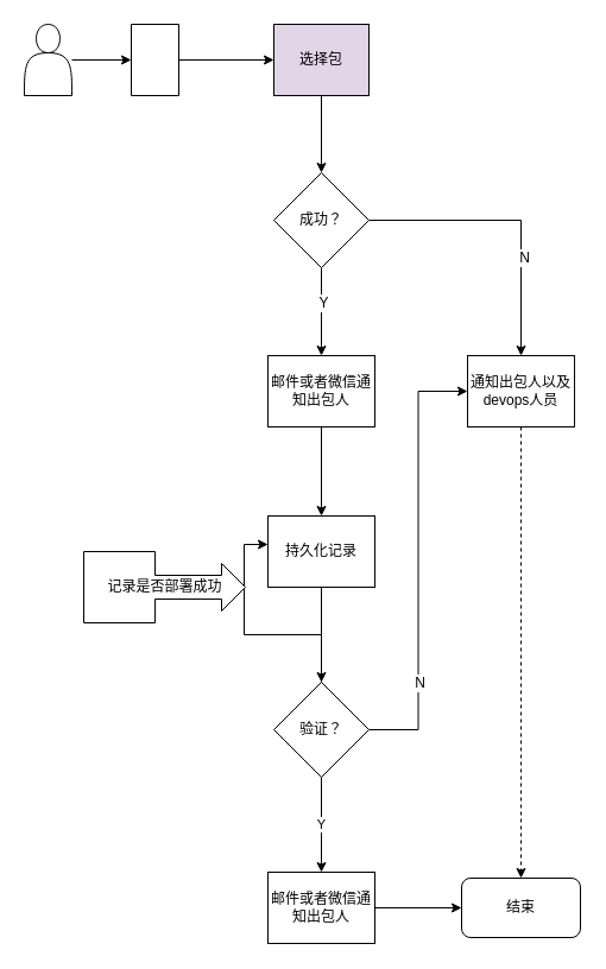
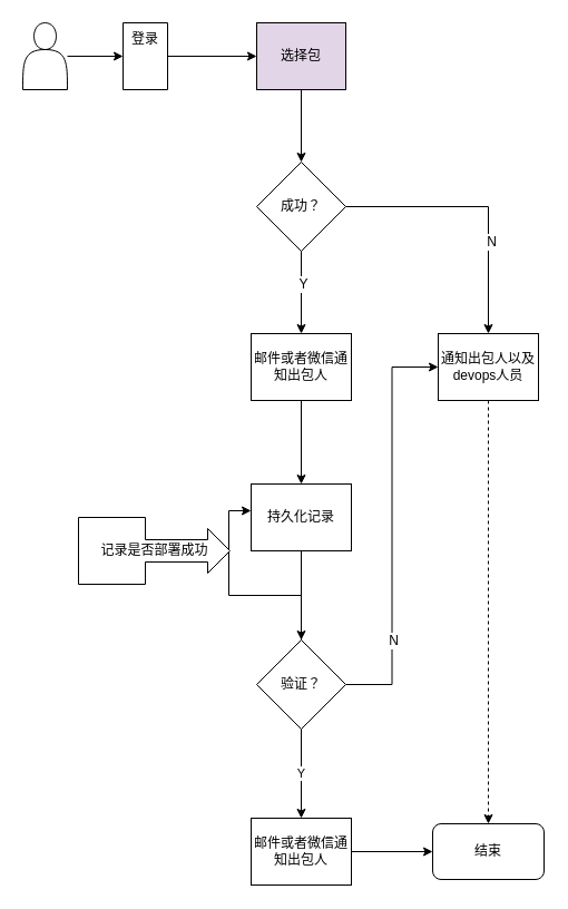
  <mxCell id="0" />
  <mxCell id="1" parent="0" />
  <mxCell id="2" value="" style="edgeStyle=orthogonalEdgeStyle;rounded=0;orthogonalLoop=1;jettySize=auto;html=1;" edge="1" parent="1" source="3" target="5"><mxGeometry relative="1" as="geometry" /></mxCell>
  <mxCell id="3" value="" style="shape=actor;whiteSpace=wrap;html=1;" vertex="1" parent="1"><mxGeometry x="20" y="20" width="40" height="60" as="geometry" /></mxCell>
  <mxCell id="4" value="" style="edgeStyle=orthogonalEdgeStyle;rounded=0;orthogonalLoop=1;jettySize=auto;html=1;" edge="1" parent="1" source="5" target="8"><mxGeometry relative="1" as="geometry" /></mxCell>
  <mxCell id="5" value="" style="verticalLabelPosition=bottom;verticalAlign=top;html=1;shape=mxgraph.basic.rect;fillColor=#ffffff;fillColor2=none;strokeColor=#000000;strokeWidth=1;size=20;indent=5;" vertex="1" parent="1"><mxGeometry x="110" y="20" width="40" height="60" as="geometry" /></mxCell>
+ <mxCell id="6" value="登录" style="text;html=1;strokeColor=none;fillColor=none;align=center;verticalAlign=middle;whiteSpace=wrap;rounded=0;" vertex="1" parent="1"><mxGeometry x="110" y="25" width="40" height="20" as="geometry" /></mxCell>
  <mxCell id="7" value="" style="edgeStyle=orthogonalEdgeStyle;rounded=0;orthogonalLoop=1;jettySize=auto;html=1;" edge="1" parent="1" source="8"><mxGeometry relative="1" as="geometry"><mxPoint x="270" y="145" as="targetPoint" /></mxGeometry></mxCell>
  <mxCell id="8" value="选择包" style="rounded=0;whiteSpace=wrap;html=1;fillColor=#e1d5e7;" vertex="1" parent="1"><mxGeometry x="230" y="20" width="80" height="60" as="geometry" /></mxCell>
  <mxCell id="9" value="" style="edgeStyle=orthogonalEdgeStyle;rounded=0;orthogonalLoop=1;jettySize=auto;html=1;" edge="1" parent="1" source="13" target="15"><mxGeometry relative="1" as="geometry" /></mxCell>
  <mxCell id="10" value="Y" style="text;html=1;resizable=0;points=[];align=center;verticalAlign=middle;labelBackgroundColor=#ffffff;" vertex="1" connectable="0" parent="9"><mxGeometry x="-0.216" y="1" relative="1" as="geometry"><mxPoint as="offset" /></mxGeometry></mxCell>
  <mxCell id="11" style="edgeStyle=orthogonalEdgeStyle;rounded=0;orthogonalLoop=1;jettySize=auto;html=1;" edge="1" parent="1" source="13" target="17"><mxGeometry relative="1" as="geometry" /></mxCell>
  <mxCell id="12" value="N" style="text;html=1;resizable=0;points=[];align=center;verticalAlign=middle;labelBackgroundColor=#ffffff;" vertex="1" connectable="0" parent="11"><mxGeometry x="0.058" y="-31" relative="1" as="geometry"><mxPoint x="33" y="31" as="offset" /></mxGeometry></mxCell>
  <mxCell id="13" value="成功？" style="rhombus;whiteSpace=wrap;html=1;" vertex="1" parent="1"><mxGeometry x="230" y="145" width="80" height="80" as="geometry" /></mxCell>
  <mxCell id="14" value="" style="edgeStyle=orthogonalEdgeStyle;rounded=0;orthogonalLoop=1;jettySize=auto;html=1;" edge="1" parent="1" source="15" target="19"><mxGeometry relative="1" as="geometry" /></mxCell>
  <mxCell id="15" value="邮件或者微信通知出包人" style="rounded=0;whiteSpace=wrap;html=1;" vertex="1" parent="1"><mxGeometry x="225" y="299" width="90" height="60" as="geometry" /></mxCell>
  <mxCell id="16" style="edgeStyle=orthogonalEdgeStyle;rounded=0;orthogonalLoop=1;jettySize=auto;html=1;dashed=1;" edge="1" parent="1" source="17" target="20"><mxGeometry relative="1" as="geometry" /></mxCell>
  <mxCell id="17" value="通知出包人以及devops人员" style="rounded=0;whiteSpace=wrap;html=1;" vertex="1" parent="1"><mxGeometry x="393" y="299" width="90" height="60" as="geometry" /></mxCell>
  <mxCell id="18" value="" style="edgeStyle=orthogonalEdgeStyle;rounded=0;orthogonalLoop=1;jettySize=auto;html=1;" edge="1" parent="1" source="19"><mxGeometry relative="1" as="geometry"><mxPoint x="270" y="574" as="targetPoint" /></mxGeometry></mxCell>
  <mxCell id="19" value="持久化记录" style="rounded=0;whiteSpace=wrap;html=1;" vertex="1" parent="1"><mxGeometry x="225" y="434" width="90" height="60" as="geometry" /></mxCell>
  <mxCell id="20" value="结束" style="rounded=1;whiteSpace=wrap;html=1;" vertex="1" parent="1"><mxGeometry x="388" y="739" width="100" height="50" as="geometry" /></mxCell>
  <mxCell id="21" style="edgeStyle=orthogonalEdgeStyle;rounded=0;orthogonalLoop=1;jettySize=auto;html=1;entryX=0;entryY=0.5;entryDx=0;entryDy=0;" edge="1" parent="1" source="25" target="17"><mxGeometry relative="1" as="geometry" /></mxCell>
  <mxCell id="22" value="N" style="text;html=1;resizable=0;points=[];align=center;verticalAlign=middle;labelBackgroundColor=#ffffff;" vertex="1" connectable="0" parent="21"><mxGeometry x="-0.56" y="-1" relative="1" as="geometry"><mxPoint as="offset" /></mxGeometry></mxCell>
  <mxCell id="23" style="edgeStyle=orthogonalEdgeStyle;rounded=0;orthogonalLoop=1;jettySize=auto;html=1;entryX=0;entryY=0.4;entryDx=0;entryDy=0;entryPerimeter=0;" edge="1" parent="1" source="25" target="19"><mxGeometry relative="1" as="geometry" /></mxCell>
  <mxCell id="24" value="Y" style="edgeStyle=orthogonalEdgeStyle;rounded=0;orthogonalLoop=1;jettySize=auto;html=1;" edge="1" parent="1" source="25"><mxGeometry relative="1" as="geometry"><mxPoint x="270" y="734" as="targetPoint" /></mxGeometry></mxCell>
  <mxCell id="25" value="验证？" style="rhombus;whiteSpace=wrap;html=1;" vertex="1" parent="1"><mxGeometry x="230" y="574" width="80" height="80" as="geometry" /></mxCell>
  <mxCell id="26" value="记录是否部署成功" style="html=1;shadow=0;dashed=0;align=center;verticalAlign=middle;shape=mxgraph.arrows2.calloutArrow;dy=10;dx=20;notch=60;arrowHead=10;" vertex="1" parent="1"><mxGeometry x="70" y="464" width="136" height="60" as="geometry" /></mxCell>
  <mxCell id="27" value="" style="edgeStyle=orthogonalEdgeStyle;rounded=0;orthogonalLoop=1;jettySize=auto;html=1;" edge="1" parent="1" source="28" target="20"><mxGeometry relative="1" as="geometry" /></mxCell>
  <mxCell id="28" value="邮件或者微信通知出包人" style="rounded=0;whiteSpace=wrap;html=1;" vertex="1" parent="1"><mxGeometry x="225" y="734" width="90" height="60" as="geometry" /></mxCell>
